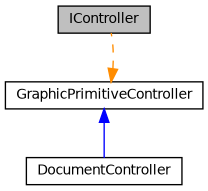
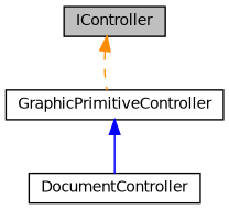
  digraph {
    node [color=black fillcolor=white fontname=Helvetica fontsize=10 shape=record style=filled]
    edge [dir=back fontname=Helvetica fontsize=10 labelfontname=Helvetica labelfontsize=10]
    n1 [fillcolor=grey75 fontcolor=black height=0.2 label=IController width=0.4]
    n2 [height=0.2 label=GraphicPrimitiveController width=0.4]
    n3 [height=0.2 label=DocumentController width=0.4]
-   n2 -> n1 [color=darkorange style=dashed]
+   n1 -> n2 [color=darkorange style=dashed]
    n2 -> n3 [color=blue style=solid]
  }
